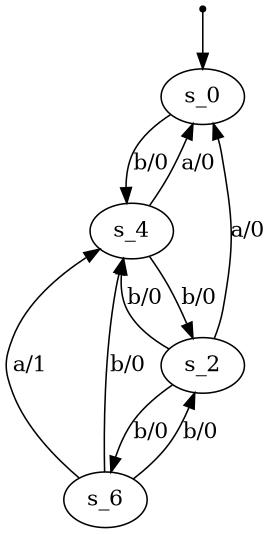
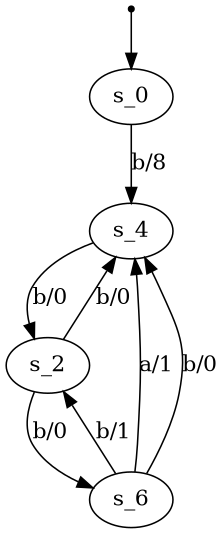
  digraph {
    s_0 [root=true]
    n2 [label=s_4]
    s_2
    n4 [label=s_6]
    qi [shape=point]
-   s_0 -> n2 [label="b/0"]
-   n2 -> s_0 [label="a/0"]
+   s_0 -> n2 [label="b/8"]
    n2 -> s_2 [label="b/0"]
-   s_2 -> s_0 [label="a/0"]
    s_2 -> n2 [label="b/0"]
    s_2 -> n4 [label="b/0"]
    n4 -> n2 [label="a/1"]
    n4 -> n2 [label="b/0"]
-   n4 -> s_2 [label="b/0"]
+   n4 -> s_2 [label="b/1"]
    qi -> s_0
  }
